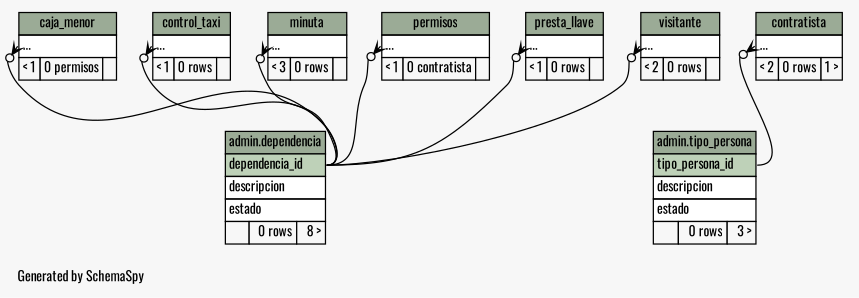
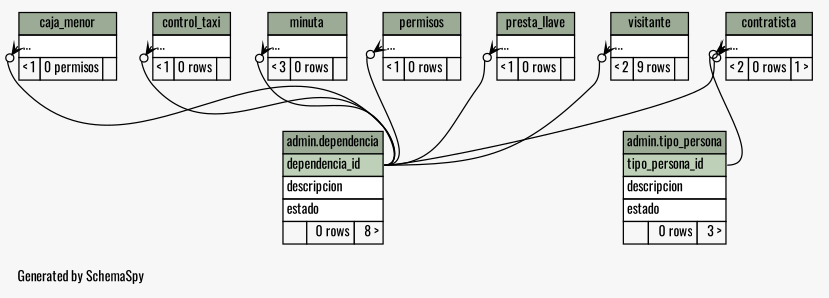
  digraph {
    bgcolor="#f7f7f7"
    fontname=Oswald
    fontsize=11
    label="\nGenerated by SchemaSpy"
    labeljust=l
    nodesep=0.18
    rankdir=TB
    ranksep=0.46
    node [fontname=Oswald fontsize=11 shape=plaintext]
    edge [arrowhead=none arrowsize=0.8 arrowtail=crowodot dir=back fontname=Oswald headport="dependencia_id:e" tailport="elipses:w"]
    n1 [label=<     <TABLE BORDER="0" CELLBORDER="1" CELLSPACING="0" BGCOLOR="#ffffff">       <TR><TD COLSPAN="3" BGCOLOR="#9bab96" ALIGN="CENTER">caja_menor</TD></TR>       <TR><TD PORT="elipses" COLSPAN="3" ALIGN="LEFT">...</TD></TR>       <TR><TD ALIGN="LEFT" BGCOLOR="#f7f7f7">&lt; 1</TD><TD ALIGN="RIGHT" BGCOLOR="#f7f7f7">0 permisos</TD><TD ALIGN="RIGHT" BGCOLOR="#f7f7f7">  </TD></TR>     </TABLE>>]
    n2 [label=<     <TABLE BORDER="0" CELLBORDER="1" CELLSPACING="0" BGCOLOR="#ffffff">       <TR><TD COLSPAN="3" BGCOLOR="#9bab96" ALIGN="CENTER">admin.dependencia</TD></TR>       <TR><TD PORT="dependencia_id" COLSPAN="3" BGCOLOR="#bed1b8" ALIGN="LEFT">dependencia_id</TD></TR>       <TR><TD PORT="descripcion" COLSPAN="3" ALIGN="LEFT">descripcion</TD></TR>       <TR><TD PORT="estado" COLSPAN="3" ALIGN="LEFT">estado</TD></TR>       <TR><TD ALIGN="LEFT" BGCOLOR="#f7f7f7">  </TD><TD ALIGN="RIGHT" BGCOLOR="#f7f7f7">0 rows</TD><TD ALIGN="RIGHT" BGCOLOR="#f7f7f7">8 &gt;</TD></TR>     </TABLE>>]
    n3 [label=<     <TABLE BORDER="0" CELLBORDER="1" CELLSPACING="0" BGCOLOR="#ffffff">       <TR><TD COLSPAN="3" BGCOLOR="#9bab96" ALIGN="CENTER">admin.tipo_persona</TD></TR>       <TR><TD PORT="tipo_persona_id" COLSPAN="3" BGCOLOR="#bed1b8" ALIGN="LEFT">tipo_persona_id</TD></TR>       <TR><TD PORT="descripcion" COLSPAN="3" ALIGN="LEFT">descripcion</TD></TR>       <TR><TD PORT="estado" COLSPAN="3" ALIGN="LEFT">estado</TD></TR>       <TR><TD ALIGN="LEFT" BGCOLOR="#f7f7f7">  </TD><TD ALIGN="RIGHT" BGCOLOR="#f7f7f7">0 rows</TD><TD ALIGN="RIGHT" BGCOLOR="#f7f7f7">3 &gt;</TD></TR>     </TABLE>>]
    n4 [label=<     <TABLE BORDER="0" CELLBORDER="1" CELLSPACING="0" BGCOLOR="#ffffff">       <TR><TD COLSPAN="3" BGCOLOR="#9bab96" ALIGN="CENTER">contratista</TD></TR>       <TR><TD PORT="elipses" COLSPAN="3" ALIGN="LEFT">...</TD></TR>       <TR><TD ALIGN="LEFT" BGCOLOR="#f7f7f7">&lt; 2</TD><TD ALIGN="RIGHT" BGCOLOR="#f7f7f7">0 rows</TD><TD ALIGN="RIGHT" BGCOLOR="#f7f7f7">1 &gt;</TD></TR>     </TABLE>>]
    n5 [label=<     <TABLE BORDER="0" CELLBORDER="1" CELLSPACING="0" BGCOLOR="#ffffff">       <TR><TD COLSPAN="3" BGCOLOR="#9bab96" ALIGN="CENTER">control_taxi</TD></TR>       <TR><TD PORT="elipses" COLSPAN="3" ALIGN="LEFT">...</TD></TR>       <TR><TD ALIGN="LEFT" BGCOLOR="#f7f7f7">&lt; 1</TD><TD ALIGN="RIGHT" BGCOLOR="#f7f7f7">0 rows</TD><TD ALIGN="RIGHT" BGCOLOR="#f7f7f7">  </TD></TR>     </TABLE>>]
    n6 [label=<     <TABLE BORDER="0" CELLBORDER="1" CELLSPACING="0" BGCOLOR="#ffffff">       <TR><TD COLSPAN="3" BGCOLOR="#9bab96" ALIGN="CENTER">minuta</TD></TR>       <TR><TD PORT="elipses" COLSPAN="3" ALIGN="LEFT">...</TD></TR>       <TR><TD ALIGN="LEFT" BGCOLOR="#f7f7f7">&lt; 3</TD><TD ALIGN="RIGHT" BGCOLOR="#f7f7f7">0 rows</TD><TD ALIGN="RIGHT" BGCOLOR="#f7f7f7">  </TD></TR>     </TABLE>>]
-   n7 [label=<     <TABLE BORDER="0" CELLBORDER="1" CELLSPACING="0" BGCOLOR="#ffffff">       <TR><TD COLSPAN="3" BGCOLOR="#9bab96" ALIGN="CENTER">permisos</TD></TR>       <TR><TD PORT="elipses" COLSPAN="3" ALIGN="LEFT">...</TD></TR>       <TR><TD ALIGN="LEFT" BGCOLOR="#f7f7f7">&lt; 1</TD><TD ALIGN="RIGHT" BGCOLOR="#f7f7f7">0 contratista</TD><TD ALIGN="RIGHT" BGCOLOR="#f7f7f7">  </TD></TR>     </TABLE>>]
+   n7 [label=<     <TABLE BORDER="0" CELLBORDER="1" CELLSPACING="0" BGCOLOR="#ffffff">       <TR><TD COLSPAN="3" BGCOLOR="#9bab96" ALIGN="CENTER">permisos</TD></TR>       <TR><TD PORT="elipses" COLSPAN="3" ALIGN="LEFT">...</TD></TR>       <TR><TD ALIGN="LEFT" BGCOLOR="#f7f7f7">&lt; 1</TD><TD ALIGN="RIGHT" BGCOLOR="#f7f7f7">0 rows</TD><TD ALIGN="RIGHT" BGCOLOR="#f7f7f7">  </TD></TR>     </TABLE>>]
    n8 [label=<     <TABLE BORDER="0" CELLBORDER="1" CELLSPACING="0" BGCOLOR="#ffffff">       <TR><TD COLSPAN="3" BGCOLOR="#9bab96" ALIGN="CENTER">presta_llave</TD></TR>       <TR><TD PORT="elipses" COLSPAN="3" ALIGN="LEFT">...</TD></TR>       <TR><TD ALIGN="LEFT" BGCOLOR="#f7f7f7">&lt; 1</TD><TD ALIGN="RIGHT" BGCOLOR="#f7f7f7">0 rows</TD><TD ALIGN="RIGHT" BGCOLOR="#f7f7f7">  </TD></TR>     </TABLE>>]
-   n9 [label=<     <TABLE BORDER="0" CELLBORDER="1" CELLSPACING="0" BGCOLOR="#ffffff">       <TR><TD COLSPAN="3" BGCOLOR="#9bab96" ALIGN="CENTER">visitante</TD></TR>       <TR><TD PORT="elipses" COLSPAN="3" ALIGN="LEFT">...</TD></TR>       <TR><TD ALIGN="LEFT" BGCOLOR="#f7f7f7">&lt; 2</TD><TD ALIGN="RIGHT" BGCOLOR="#f7f7f7">0 rows</TD><TD ALIGN="RIGHT" BGCOLOR="#f7f7f7">  </TD></TR>     </TABLE>>]
+   n9 [label=<     <TABLE BORDER="0" CELLBORDER="1" CELLSPACING="0" BGCOLOR="#ffffff">       <TR><TD COLSPAN="3" BGCOLOR="#9bab96" ALIGN="CENTER">visitante</TD></TR>       <TR><TD PORT="elipses" COLSPAN="3" ALIGN="LEFT">...</TD></TR>       <TR><TD ALIGN="LEFT" BGCOLOR="#f7f7f7">&lt; 2</TD><TD ALIGN="RIGHT" BGCOLOR="#f7f7f7">9 rows</TD><TD ALIGN="RIGHT" BGCOLOR="#f7f7f7">  </TD></TR>     </TABLE>>]
    n1 -> n2
+   n4 -> n2
    n4 -> n3 [headport="tipo_persona_id:e"]
    n5 -> n2
    n6 -> n2
    n7 -> n2
    n8 -> n2
    n9 -> n2
  }
